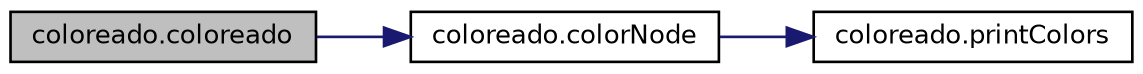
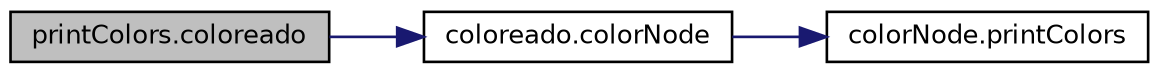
  digraph {
    rankdir=LR
    node [color=black fillcolor=white fontname=Helvetica fontsize=10 shape=record style=filled]
    edge [color=midnightblue fontname=Helvetica fontsize=10 labelfontname=Helvetica labelfontsize=10 style=solid]
-   n1 [fillcolor=grey75 fontcolor=black height=0.2 label="coloreado.coloreado" width=0.4]
+   n1 [fillcolor=grey75 fontcolor=black height=0.2 label="printColors.coloreado" width=0.4]
    n2 [height=0.2 label="coloreado.colorNode" width=0.4]
-   n3 [height=0.2 label="coloreado.printColors" width=0.4]
+   n3 [height=0.2 label="colorNode.printColors" width=0.4]
    n1 -> n2
    n2 -> n3
  }
